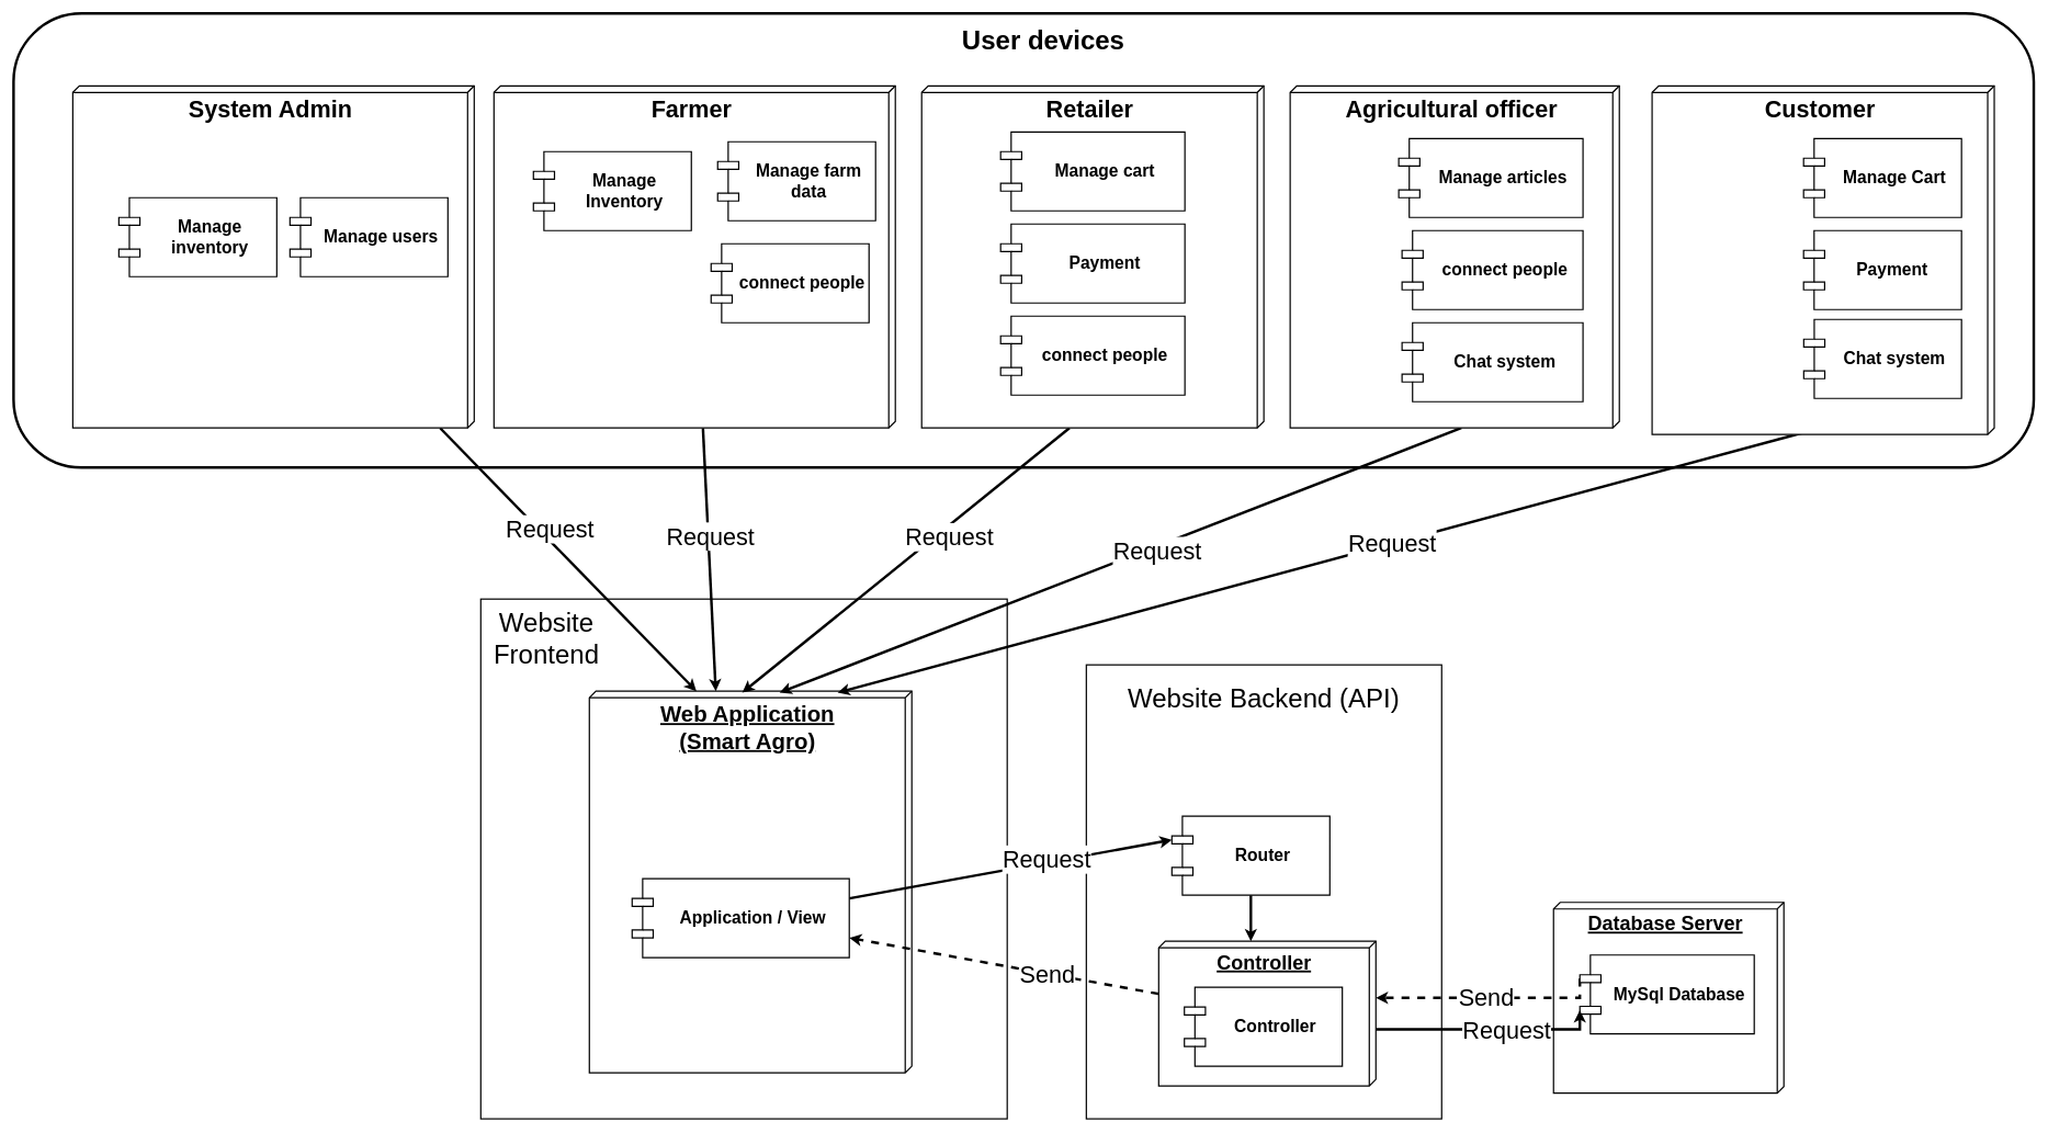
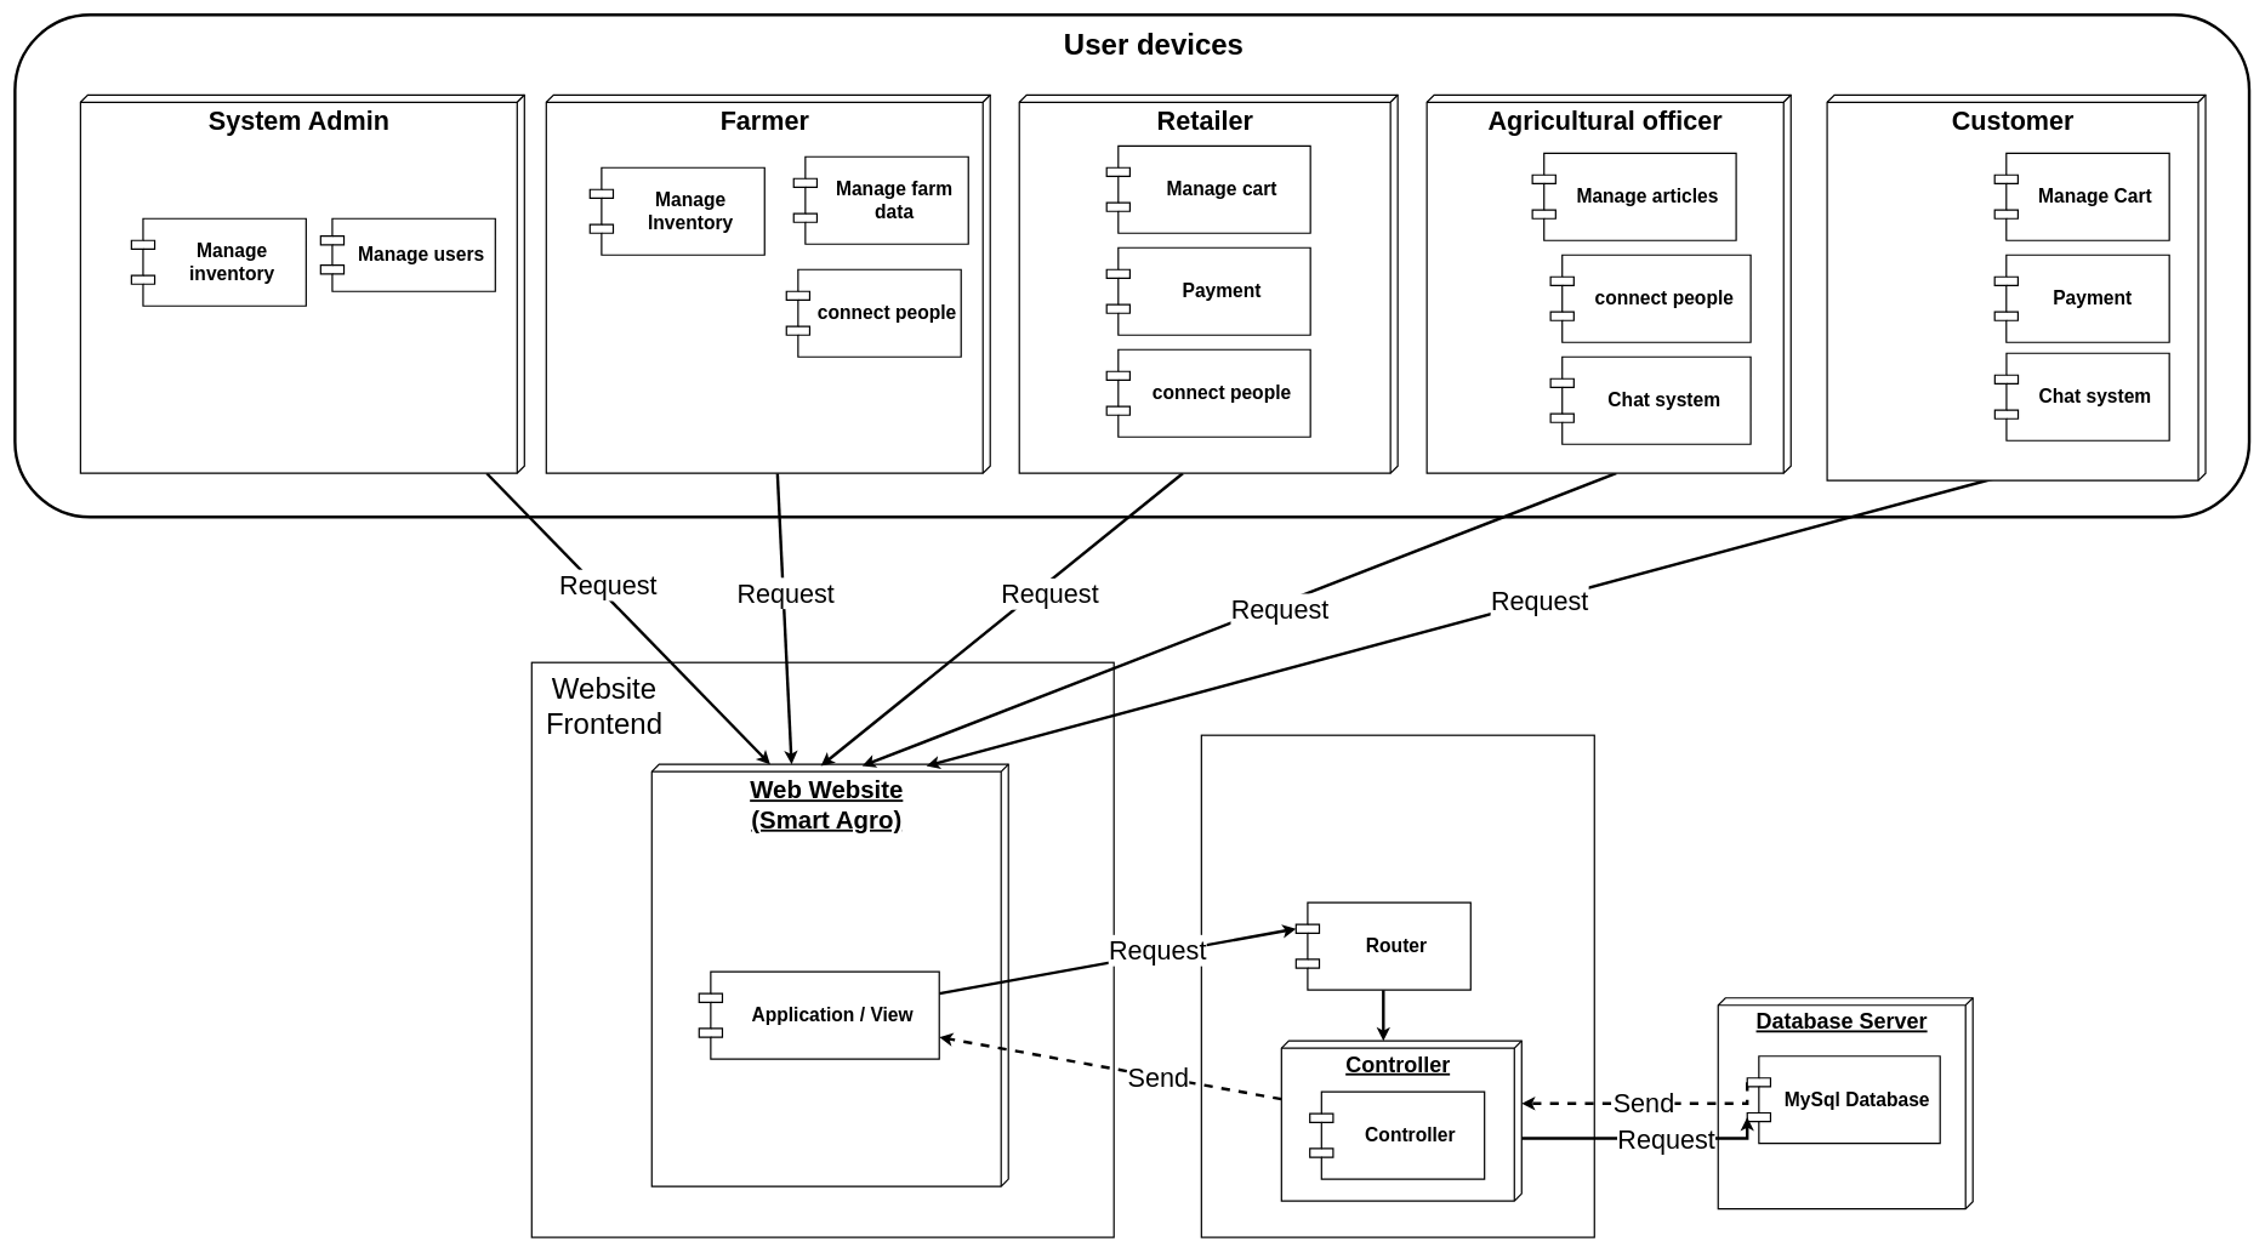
  <mxCell id="0" />
  <mxCell id="1" parent="0" />
  <mxCell id="2" value="" style="rounded=1;whiteSpace=wrap;html=1;strokeWidth=4;fontFamily=Helvetica;fontSize=26;align=center;" parent="1" vertex="1"><mxGeometry x="20" y="20" width="3070" height="690" as="geometry" /></mxCell>
  <mxCell id="3" value="" style="rounded=0;whiteSpace=wrap;html=1;strokeWidth=2;fontSize=18;fontFamily=Helvetica;" parent="1" vertex="1"><mxGeometry x="730" width="800" height="790" as="geometry" y="910" /></mxCell>
  <mxCell id="4" value="Website Frontend" style="text;html=1;strokeColor=none;fillColor=none;align=center;verticalAlign=middle;whiteSpace=wrap;rounded=0;fontSize=40;strokeWidth=2;fontFamily=Helvetica;" parent="1" vertex="1"><mxGeometry x="750" y="950" width="160" height="40" as="geometry" /></mxCell>
  <mxCell id="5" value="" style="rounded=0;whiteSpace=wrap;html=1;strokeWidth=2;fontSize=18;fontFamily=Helvetica;" parent="1" vertex="1"><mxGeometry x="1650.23" y="1010" width="540" height="690" as="geometry" /></mxCell>
- <mxCell id="6" value="Website Backend (API)" style="text;html=1;strokeColor=none;fillColor=none;align=center;verticalAlign=middle;whiteSpace=wrap;rounded=0;fontSize=40;strokeWidth=2;fontFamily=Helvetica;" parent="1" vertex="1"><mxGeometry x="1705.35" y="1020" width="429.77" height="80" as="geometry" /></mxCell>
- <mxCell id="7" value="Web Application&lt;br&gt;(Smart Agro)" style="verticalAlign=top;align=center;spacingTop=8;spacingLeft=2;spacingRight=12;shape=cube;size=10;direction=south;fontStyle=5;html=1;rounded=0;shadow=0;comic=0;labelBackgroundColor=none;strokeWidth=2;fontFamily=Helvetica;fontSize=34;" parent="1" vertex="1"><mxGeometry x="895" y="1050" width="490" height="580" as="geometry" /></mxCell>
+ <mxCell id="7" value="Web Website&lt;br&gt;(Smart Agro)" style="verticalAlign=top;align=center;spacingTop=8;spacingLeft=2;spacingRight=12;shape=cube;size=10;direction=south;fontStyle=5;html=1;rounded=0;shadow=0;comic=0;labelBackgroundColor=none;strokeWidth=2;fontFamily=Helvetica;fontSize=34;" parent="1" vertex="1"><mxGeometry x="895" y="1050" width="490" height="580" as="geometry" /></mxCell>
  <mxCell id="8" style="rounded=0;orthogonalLoop=1;jettySize=auto;html=1;entryX=0;entryY=0.3;entryDx=0;entryDy=0;strokeWidth=4;fontFamily=Helvetica;fontSize=26;" parent="1" source="10" target="15" edge="1"><mxGeometry relative="1" as="geometry" /></mxCell>
  <mxCell id="9" value="Request" style="edgeLabel;html=1;align=center;verticalAlign=middle;resizable=0;points=[];fontSize=36;fontFamily=Helvetica;" parent="8" vertex="1" connectable="0"><mxGeometry x="0.35" y="-9" relative="1" as="geometry"><mxPoint x="-32.86" y="-8.73" as="offset" /></mxGeometry></mxCell>
  <mxCell id="10" value="Application / View" style="shape=component;align=center;spacingLeft=36;rounded=0;shadow=0;comic=0;labelBackgroundColor=none;strokeWidth=2;fontFamily=Helvetica;fontSize=26;html=1;fontStyle=1" parent="1" vertex="1"><mxGeometry x="960" y="1335" width="330" height="120" as="geometry" /></mxCell>
  <mxCell id="11" style="rounded=0;orthogonalLoop=1;jettySize=auto;html=1;strokeWidth=4;fontFamily=Helvetica;fontSize=26;dashed=1;" parent="1" source="13" target="10" edge="1"><mxGeometry relative="1" as="geometry" /></mxCell>
  <mxCell id="12" value="Send" style="edgeLabel;html=1;align=center;verticalAlign=middle;resizable=0;points=[];fontSize=36;fontFamily=Helvetica;" parent="11" vertex="1" connectable="0"><mxGeometry x="-0.438" y="4" relative="1" as="geometry"><mxPoint x="-36.68" y="-9.97" as="offset" /></mxGeometry></mxCell>
  <mxCell id="13" value="Controller" style="verticalAlign=top;align=center;spacingTop=8;spacingLeft=2;spacingRight=12;shape=cube;size=10;direction=south;fontStyle=5;html=1;rounded=0;shadow=0;comic=0;labelBackgroundColor=none;strokeWidth=2;fontFamily=Helvetica;fontSize=30;" parent="1" vertex="1"><mxGeometry x="1760.23" y="1430" width="330" height="220" as="geometry" /></mxCell>
  <mxCell id="14" style="edgeStyle=orthogonalEdgeStyle;rounded=0;orthogonalLoop=1;jettySize=auto;html=1;strokeWidth=4;fontFamily=Helvetica;fontSize=26;" parent="1" source="15" target="13" edge="1"><mxGeometry relative="1" as="geometry"><Array as="points"><mxPoint x="1900.23" y="1320" /><mxPoint x="1900.23" y="1320" /></Array></mxGeometry></mxCell>
  <mxCell id="15" value="Router" style="shape=component;align=center;spacingLeft=36;rounded=0;shadow=0;comic=0;labelBackgroundColor=none;strokeWidth=2;fontFamily=Helvetica;fontSize=26;html=1;fontStyle=1" parent="1" vertex="1"><mxGeometry x="1780.23" y="1240" width="240" height="120" as="geometry" /></mxCell>
  <mxCell id="16" value="Database Server" style="verticalAlign=top;align=center;spacingTop=8;spacingLeft=2;spacingRight=12;shape=cube;size=10;direction=south;fontStyle=5;html=1;rounded=0;shadow=0;comic=0;labelBackgroundColor=none;strokeWidth=2;fontFamily=Helvetica;fontSize=30;" parent="1" vertex="1"><mxGeometry x="2360.23" y="1371" width="350" height="290" as="geometry" /></mxCell>
  <mxCell id="17" style="rounded=0;orthogonalLoop=1;jettySize=auto;html=1;strokeWidth=4;fontFamily=Helvetica;fontSize=26;entryX=0;entryY=0.608;entryDx=0;entryDy=0;entryPerimeter=0;" parent="1" source="19" target="7" edge="1"><mxGeometry relative="1" as="geometry" /></mxCell>
  <mxCell id="18" value="Request" style="edgeLabel;html=1;align=center;verticalAlign=middle;resizable=0;points=[];fontSize=36;fontFamily=Helvetica;fontStyle=0" parent="17" vertex="1" connectable="0"><mxGeometry x="-0.173" y="3" relative="1" as="geometry"><mxPoint y="-1" as="offset" /></mxGeometry></mxCell>
  <mxCell id="19" value="Farmer" style="verticalAlign=top;align=center;spacingTop=8;spacingLeft=2;spacingRight=12;shape=cube;size=10;direction=south;fontStyle=1;html=1;rounded=0;shadow=0;comic=0;labelBackgroundColor=none;strokeWidth=2;fontFamily=Helvetica;fontSize=36;" parent="1" vertex="1"><mxGeometry x="750" y="130" width="610" height="520" as="geometry" /></mxCell>
  <mxCell id="20" style="rounded=0;orthogonalLoop=1;jettySize=auto;html=1;strokeWidth=4;fontFamily=Helvetica;fontSize=26;entryX=0.004;entryY=0.526;entryDx=0;entryDy=0;entryPerimeter=0;exitX=1;exitY=0.568;exitDx=0;exitDy=0;exitPerimeter=0;" parent="1" source="22" target="7" edge="1"><mxGeometry relative="1" as="geometry" /></mxCell>
  <mxCell id="21" value="Request" style="edgeLabel;html=1;align=center;verticalAlign=middle;resizable=0;points=[];fontSize=36;fontFamily=Helvetica;fontStyle=0" parent="20" vertex="1" connectable="0"><mxGeometry x="-0.232" y="14" relative="1" as="geometry"><mxPoint x="-1" as="offset" /></mxGeometry></mxCell>
  <mxCell id="22" value="Retailer" style="verticalAlign=top;align=center;spacingTop=8;spacingLeft=2;spacingRight=12;shape=cube;size=10;direction=south;fontStyle=1;html=1;rounded=0;shadow=0;comic=0;labelBackgroundColor=none;strokeWidth=2;fontFamily=Helvetica;fontSize=36;" parent="1" vertex="1"><mxGeometry x="1400" y="130" width="520" height="520" as="geometry" /></mxCell>
  <mxCell id="23" style="edgeStyle=none;rounded=0;orthogonalLoop=1;jettySize=auto;html=1;entryX=0.004;entryY=0.23;entryDx=0;entryDy=0;entryPerimeter=0;strokeWidth=4;fontFamily=Helvetica;fontSize=26;exitX=0;exitY=0;exitDx=500.0;exitDy=190;exitPerimeter=0;" parent="1" source="25" target="7" edge="1"><mxGeometry relative="1" as="geometry"><mxPoint x="2207" y="590" as="sourcePoint" /></mxGeometry></mxCell>
  <mxCell id="24" value="Request" style="edgeLabel;html=1;align=center;verticalAlign=middle;resizable=0;points=[];fontSize=36;fontFamily=Helvetica;fontStyle=0" parent="23" vertex="1" connectable="0"><mxGeometry x="-0.074" relative="1" as="geometry"><mxPoint x="1" as="offset" /></mxGeometry></mxCell>
  <mxCell id="25" value="Customer" style="verticalAlign=top;align=center;spacingTop=8;spacingLeft=2;spacingRight=12;shape=cube;size=10;direction=south;fontStyle=1;html=1;rounded=0;shadow=0;comic=0;labelBackgroundColor=none;strokeWidth=2;fontFamily=Helvetica;fontSize=36;" parent="1" vertex="1"><mxGeometry x="2510" y="130" width="520" height="530" as="geometry" /></mxCell>
  <mxCell id="26" style="rounded=0;orthogonalLoop=1;jettySize=auto;html=1;strokeWidth=4;fontFamily=Helvetica;fontSize=26;entryX=0.004;entryY=0.41;entryDx=0;entryDy=0;entryPerimeter=0;exitX=0;exitY=0;exitDx=520;exitDy=240.0;exitPerimeter=0;" parent="1" source="28" target="7" edge="1"><mxGeometry relative="1" as="geometry" /></mxCell>
  <mxCell id="27" value="Request" style="edgeLabel;html=1;align=center;verticalAlign=middle;resizable=0;points=[];fontSize=36;fontFamily=Helvetica;fontStyle=0" parent="26" vertex="1" connectable="0"><mxGeometry x="-0.101" y="7" relative="1" as="geometry"><mxPoint x="1" y="-1" as="offset" /></mxGeometry></mxCell>
  <mxCell id="28" value="Agricultural officer" style="verticalAlign=top;align=center;spacingTop=8;spacingLeft=2;spacingRight=12;shape=cube;size=10;direction=south;fontStyle=1;html=1;rounded=0;shadow=0;comic=0;labelBackgroundColor=none;strokeWidth=2;fontFamily=Helvetica;fontSize=36;" parent="1" vertex="1"><mxGeometry x="1960" y="130" width="500.23" height="520" as="geometry" /></mxCell>
  <mxCell id="29" value="User devices" style="text;html=1;strokeColor=none;fillColor=none;align=center;verticalAlign=middle;whiteSpace=wrap;rounded=0;fontSize=40;strokeWidth=2;fontFamily=Helvetica;fontStyle=1" parent="1" vertex="1"><mxGeometry x="1420" y="20" width="330" height="80" as="geometry" /></mxCell>
  <mxCell id="30" style="edgeStyle=orthogonalEdgeStyle;rounded=0;orthogonalLoop=1;jettySize=auto;html=1;strokeWidth=4;fontFamily=Helvetica;fontSize=26;dashed=1;exitX=0;exitY=0.3;exitDx=0;exitDy=0;" parent="1" source="32" target="13" edge="1"><mxGeometry relative="1" as="geometry"><Array as="points"><mxPoint x="2380.23" y="1516" /><mxPoint x="2380.23" y="1516" /></Array></mxGeometry></mxCell>
  <mxCell id="31" value="Send" style="edgeLabel;html=1;align=center;verticalAlign=middle;resizable=0;points=[];fontSize=36;fontFamily=Helvetica;" parent="30" vertex="1" connectable="0"><mxGeometry x="0.21" y="-2" relative="1" as="geometry"><mxPoint x="33.33" as="offset" /></mxGeometry></mxCell>
  <mxCell id="32" value="MySql Database" style="shape=component;align=center;spacingLeft=36;rounded=0;shadow=0;comic=0;labelBackgroundColor=none;strokeWidth=2;fontFamily=Helvetica;fontSize=26;html=1;fontStyle=1" parent="1" vertex="1"><mxGeometry x="2400.23" y="1451" width="265" height="120" as="geometry" /></mxCell>
  <mxCell id="33" style="edgeStyle=orthogonalEdgeStyle;rounded=0;orthogonalLoop=1;jettySize=auto;html=1;strokeWidth=4;fontFamily=Helvetica;fontSize=26;entryX=0;entryY=0.7;entryDx=0;entryDy=0;" parent="1" source="13" target="32" edge="1"><mxGeometry relative="1" as="geometry"><Array as="points"><mxPoint x="2400.23" y="1564" /><mxPoint x="2400.23" y="1564" /></Array></mxGeometry></mxCell>
  <mxCell id="34" value="Request" style="edgeLabel;html=1;align=center;verticalAlign=middle;resizable=0;points=[];fontSize=36;fontFamily=Helvetica;" parent="33" vertex="1" connectable="0"><mxGeometry x="-0.111" relative="1" as="geometry"><mxPoint x="47.5" as="offset" /></mxGeometry></mxCell>
  <mxCell id="35" value="Controller" style="shape=component;align=center;spacingLeft=36;rounded=0;shadow=0;comic=0;labelBackgroundColor=none;strokeWidth=2;fontFamily=Helvetica;fontSize=26;html=1;fontStyle=1" parent="1" vertex="1"><mxGeometry x="1799.23" y="1500" width="240" height="120" as="geometry" /></mxCell>
  <mxCell id="36" value="Manage Cart" style="shape=component;align=center;spacingLeft=36;rounded=0;shadow=0;comic=0;labelBackgroundColor=none;strokeWidth=2;fontFamily=Helvetica;fontSize=26;html=1;fontStyle=1" parent="1" vertex="1"><mxGeometry x="2740.23" y="210" width="240" height="120" as="geometry" /></mxCell>
  <mxCell id="37" value="Payment&amp;nbsp;" style="shape=component;align=center;spacingLeft=36;rounded=0;shadow=0;comic=0;labelBackgroundColor=none;strokeWidth=2;fontFamily=Helvetica;fontSize=26;html=1;fontStyle=1" parent="1" vertex="1"><mxGeometry x="2740.23" y="350" width="240" height="120" as="geometry" /></mxCell>
- <mxCell id="38" value="Manage articles" style="shape=component;align=center;spacingLeft=36;rounded=0;shadow=0;comic=0;labelBackgroundColor=none;strokeWidth=2;fontFamily=Helvetica;fontSize=26;html=1;fontStyle=1" parent="1" vertex="1"><mxGeometry x="2125" y="210" width="280" height="120" as="geometry" /></mxCell>
+ <mxCell id="38" value="Manage articles" style="shape=component;align=center;spacingLeft=36;rounded=0;shadow=0;comic=0;labelBackgroundColor=none;strokeWidth=2;fontFamily=Helvetica;fontSize=26;html=1;fontStyle=1" parent="1" vertex="1"><mxGeometry x="2105" y="210" width="280" height="120" as="geometry" /></mxCell>
  <mxCell id="39" value="Manage cart" style="shape=component;align=center;spacingLeft=36;rounded=0;shadow=0;comic=0;labelBackgroundColor=none;strokeWidth=2;fontFamily=Helvetica;fontSize=26;html=1;fontStyle=1" parent="1" vertex="1"><mxGeometry x="1520" y="200" width="280" height="120" as="geometry" /></mxCell>
  <mxCell id="40" value="Payment" style="shape=component;align=center;spacingLeft=36;rounded=0;shadow=0;comic=0;labelBackgroundColor=none;strokeWidth=2;fontFamily=Helvetica;fontSize=26;html=1;fontStyle=1" parent="1" vertex="1"><mxGeometry x="1520" y="340" width="280" height="120" as="geometry" /></mxCell>
  <mxCell id="41" value="Manage farm&lt;br&gt;data" style="shape=component;align=center;spacingLeft=36;rounded=0;shadow=0;comic=0;labelBackgroundColor=none;strokeWidth=2;fontFamily=Helvetica;fontSize=26;html=1;fontStyle=1" parent="1" vertex="1"><mxGeometry x="1090" y="215" width="240" height="120" as="geometry" /></mxCell>
  <mxCell id="42" value="connect people" style="shape=component;align=center;spacingLeft=36;rounded=0;shadow=0;comic=0;labelBackgroundColor=none;strokeWidth=2;fontFamily=Helvetica;fontSize=26;html=1;fontStyle=1" parent="1" vertex="1"><mxGeometry x="1080" y="370" width="240" height="120" as="geometry" /></mxCell>
  <mxCell id="43" style="rounded=0;orthogonalLoop=1;jettySize=auto;html=1;fontSize=36;strokeWidth=4;entryX=0;entryY=0.668;entryDx=0;entryDy=0;entryPerimeter=0;" parent="1" source="45" target="7" edge="1"><mxGeometry relative="1" as="geometry" /></mxCell>
  <mxCell id="44" value="Request" style="edgeLabel;html=1;align=center;verticalAlign=middle;resizable=0;points=[];fontSize=36;" parent="43" vertex="1" connectable="0"><mxGeometry x="-0.185" y="12" relative="1" as="geometry"><mxPoint x="-1" y="-1" as="offset" /></mxGeometry></mxCell>
  <mxCell id="45" value="System Admin" style="verticalAlign=top;align=center;spacingTop=8;spacingLeft=2;spacingRight=12;shape=cube;size=10;direction=south;fontStyle=1;html=1;rounded=0;shadow=0;comic=0;labelBackgroundColor=none;strokeWidth=2;fontFamily=Helvetica;fontSize=36;" parent="1" vertex="1"><mxGeometry x="110" y="130" width="610" height="520" as="geometry" /></mxCell>
- <mxCell id="46" value="Manage users" style="shape=component;align=center;spacingLeft=36;rounded=0;shadow=0;comic=0;labelBackgroundColor=none;strokeWidth=2;fontFamily=Helvetica;fontSize=26;html=1;fontStyle=1" parent="1" vertex="1"><mxGeometry x="440" y="300" width="240" height="120" as="geometry" /></mxCell>
+ <mxCell id="46" value="Manage users" style="shape=component;align=center;spacingLeft=36;rounded=0;shadow=0;comic=0;labelBackgroundColor=none;strokeWidth=2;fontFamily=Helvetica;fontSize=26;html=1;fontStyle=1" parent="1" vertex="1"><mxGeometry x="440" y="300" width="240" height="100" as="geometry" /></mxCell>
  <mxCell id="47" value="Manage &lt;br&gt;inventory" style="shape=component;align=center;spacingLeft=36;rounded=0;shadow=0;comic=0;labelBackgroundColor=none;strokeWidth=2;fontFamily=Helvetica;fontSize=26;html=1;fontStyle=1" parent="1" vertex="1"><mxGeometry x="180" y="300" width="240" height="120" as="geometry" /></mxCell>
  <mxCell id="48" value="connect people" style="shape=component;align=center;spacingLeft=36;rounded=0;shadow=0;comic=0;labelBackgroundColor=none;strokeWidth=2;fontFamily=Helvetica;fontSize=26;html=1;fontStyle=1" parent="1" vertex="1"><mxGeometry x="1520" y="480" width="280" height="120" as="geometry" /></mxCell>
  <mxCell id="49" value="connect people" style="shape=component;align=center;spacingLeft=36;rounded=0;shadow=0;comic=0;labelBackgroundColor=none;strokeWidth=2;fontFamily=Helvetica;fontSize=26;html=1;fontStyle=1" parent="1" vertex="1"><mxGeometry x="2130" y="350" width="275" height="120" as="geometry" /></mxCell>
  <mxCell id="50" value="Chat system" style="shape=component;align=center;spacingLeft=36;rounded=0;shadow=0;comic=0;labelBackgroundColor=none;strokeWidth=2;fontFamily=Helvetica;fontSize=26;html=1;fontStyle=1" parent="1" vertex="1"><mxGeometry x="2130" y="490" width="275" height="120" as="geometry" /></mxCell>
  <mxCell id="51" value="Chat system" style="shape=component;align=center;spacingLeft=36;rounded=0;shadow=0;comic=0;labelBackgroundColor=none;strokeWidth=2;fontFamily=Helvetica;fontSize=26;html=1;fontStyle=1" parent="1" vertex="1"><mxGeometry x="2740.46" y="485" width="239.77" height="120" as="geometry" /></mxCell>
  <mxCell id="52" value="Manage &lt;br&gt;Inventory" style="shape=component;align=center;spacingLeft=36;rounded=0;shadow=0;comic=0;labelBackgroundColor=none;strokeWidth=2;fontFamily=Helvetica;fontSize=26;html=1;fontStyle=1" parent="1" vertex="1"><mxGeometry x="810" y="230" width="240" height="120" as="geometry" /></mxCell>
